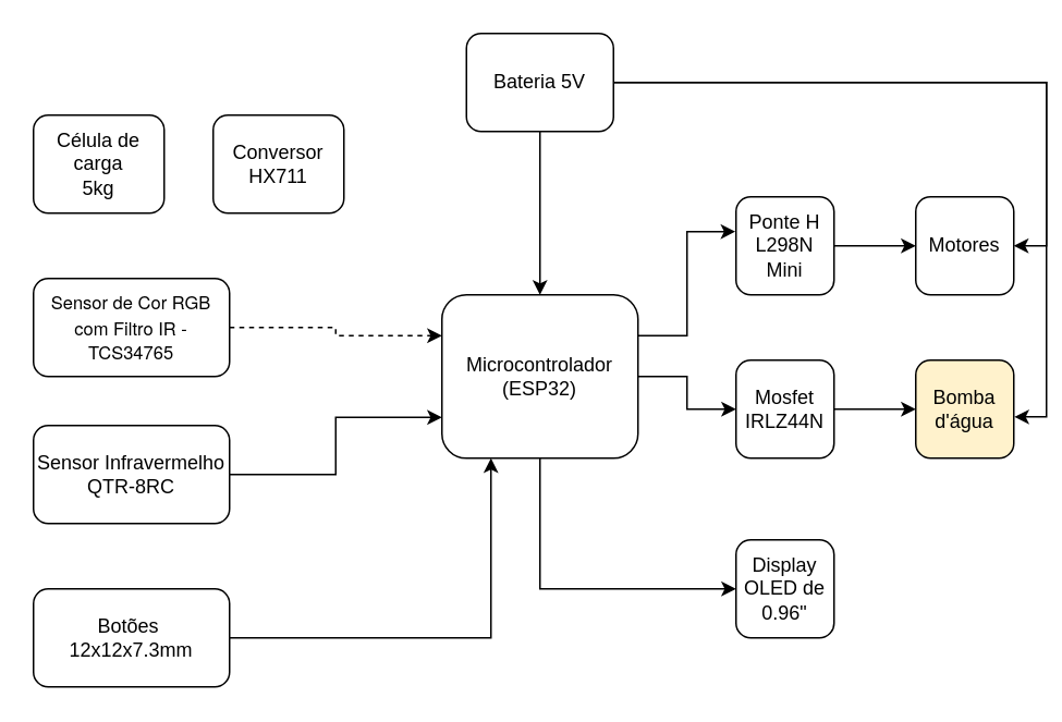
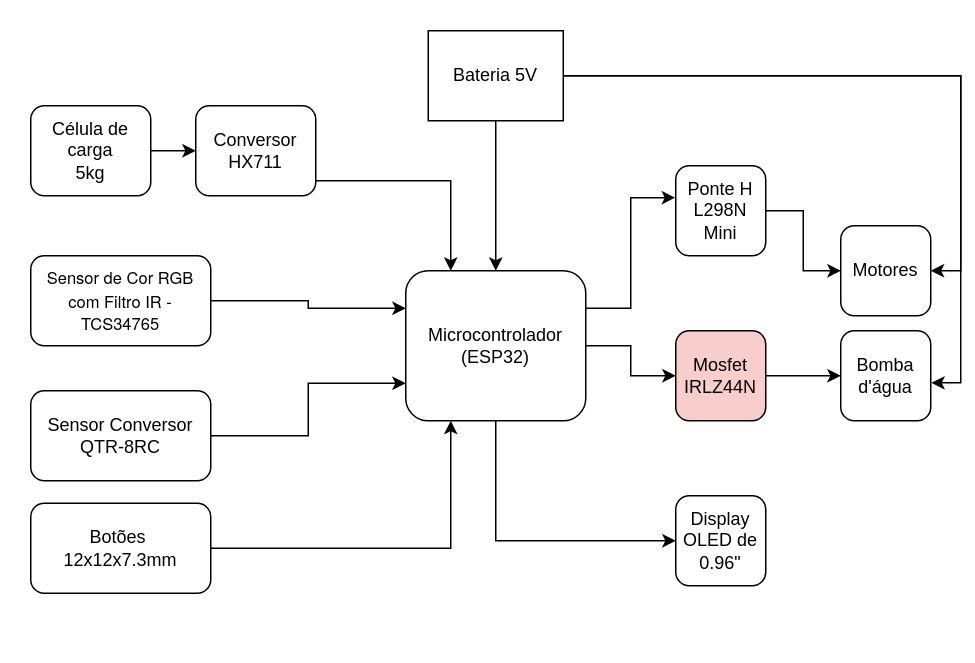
  <mxCell id="0" />
  <mxCell id="1" parent="0" />
  <mxCell id="2" style="edgeStyle=orthogonalEdgeStyle;rounded=0;orthogonalLoop=1;jettySize=auto;html=1;entryX=0;entryY=0.5;entryDx=0;entryDy=0;" edge="1" parent="1" source="4" target="16"><mxGeometry relative="1" as="geometry" /></mxCell>
  <mxCell id="3" style="edgeStyle=orthogonalEdgeStyle;rounded=0;orthogonalLoop=1;jettySize=auto;html=1;entryX=0;entryY=0.5;entryDx=0;entryDy=0;" edge="1" parent="1" source="4" target="22"><mxGeometry relative="1" as="geometry"><Array as="points"><mxPoint x="330" y="360" /></Array></mxGeometry></mxCell>
  <mxCell id="4" value="Microcontrolador&lt;div&gt;(ESP32)&lt;/div&gt;" style="rounded=1;whiteSpace=wrap;html=1;" vertex="1" parent="1"><mxGeometry x="270" y="180" width="120" height="100" as="geometry" /></mxCell>
  <mxCell id="5" style="edgeStyle=orthogonalEdgeStyle;rounded=0;orthogonalLoop=1;jettySize=auto;html=1;entryX=0;entryY=0.75;entryDx=0;entryDy=0;" edge="1" parent="1" source="6" target="4"><mxGeometry relative="1" as="geometry" /></mxCell>
- <mxCell id="6" value="Sensor Infravermelho&lt;div&gt;QTR-8RC&lt;/div&gt;" style="rounded=1;whiteSpace=wrap;html=1;" vertex="1" parent="1"><mxGeometry x="20" y="260" width="120" height="60" as="geometry" /></mxCell>
- <mxCell id="7" style="edgeStyle=orthogonalEdgeStyle;rounded=0;orthogonalLoop=1;jettySize=auto;html=1;entryX=0;entryY=0.25;entryDx=0;entryDy=0;dashed=1;" edge="1" parent="1" source="8" target="4"><mxGeometry relative="1" as="geometry" /></mxCell>
+ <mxCell id="6" value="Sensor Conversor&lt;div&gt;QTR-8RC&lt;/div&gt;" style="rounded=1;whiteSpace=wrap;html=1;" vertex="1" parent="1"><mxGeometry x="20" y="260" width="120" height="60" as="geometry" /></mxCell>
+ <mxCell id="7" style="edgeStyle=orthogonalEdgeStyle;rounded=0;orthogonalLoop=1;jettySize=auto;html=1;entryX=0;entryY=0.25;entryDx=0;entryDy=0;" edge="1" parent="1" source="8" target="4"><mxGeometry relative="1" as="geometry" /></mxCell>
  <mxCell id="8" value="&lt;span style=&quot;font-family: &amp;quot;Helvetica Neue&amp;quot;, Helvetica, Arial, sans-serif; text-align: start; background-color: rgb(255, 255, 255);&quot;&gt;&lt;font style=&quot;font-size: 11px;&quot;&gt;&lt;span style=&quot;&quot; class=&quot;il&quot;&gt;Sensor&lt;/span&gt;&amp;nbsp;de Cor RGB com Filtro IR - TCS34765&lt;/font&gt;&lt;/span&gt;" style="rounded=1;whiteSpace=wrap;html=1;" vertex="1" parent="1"><mxGeometry x="20" y="170" width="120" height="60" as="geometry" /></mxCell>
  <mxCell id="9" style="edgeStyle=orthogonalEdgeStyle;rounded=0;orthogonalLoop=1;jettySize=auto;html=1;exitX=1;exitY=0.5;exitDx=0;exitDy=0;entryX=0.25;entryY=1;entryDx=0;entryDy=0;" edge="1" parent="1" source="10" target="4"><mxGeometry relative="1" as="geometry" /></mxCell>
- <mxCell id="10" value="Botões&amp;nbsp;&lt;div&gt;12x12x7.3mm&lt;/div&gt;" style="rounded=1;whiteSpace=wrap;html=1;" vertex="1" parent="1"><mxGeometry x="20" y="360" width="120" height="60" as="geometry" /></mxCell>
+ <mxCell id="10" value="Botões&amp;nbsp;&lt;div&gt;12x12x7.3mm&lt;/div&gt;" style="rounded=1;whiteSpace=wrap;html=1;" vertex="1" parent="1"><mxGeometry x="20" y="335" width="120" height="60" as="geometry" /></mxCell>
  <mxCell id="11" style="edgeStyle=orthogonalEdgeStyle;rounded=0;orthogonalLoop=1;jettySize=auto;html=1;" edge="1" parent="1" source="12" target="14"><mxGeometry relative="1" as="geometry" /></mxCell>
- <mxCell id="12" value="Ponte H&lt;div&gt;L298N Mini&lt;/div&gt;" style="rounded=1;whiteSpace=wrap;html=1;" vertex="1" parent="1"><mxGeometry x="450" y="120" width="60" height="60" as="geometry" /></mxCell>
+ <mxCell id="12" value="Ponte H&lt;div&gt;L298N Mini&lt;/div&gt;" style="rounded=1;whiteSpace=wrap;html=1;" vertex="1" parent="1"><mxGeometry x="450" y="110" width="60" height="60" as="geometry" /></mxCell>
  <mxCell id="13" style="edgeStyle=orthogonalEdgeStyle;rounded=0;orthogonalLoop=1;jettySize=auto;html=1;exitX=1;exitY=0.25;exitDx=0;exitDy=0;entryX=-0.006;entryY=0.355;entryDx=0;entryDy=0;entryPerimeter=0;" edge="1" parent="1" source="4" target="12"><mxGeometry relative="1" as="geometry" /></mxCell>
- <mxCell id="14" value="Motores" style="rounded=1;whiteSpace=wrap;html=1;" vertex="1" parent="1"><mxGeometry x="560" y="120" width="60" height="60" as="geometry" /></mxCell>
+ <mxCell id="14" value="Motores" style="rounded=1;whiteSpace=wrap;html=1;" vertex="1" parent="1"><mxGeometry x="560" y="150" width="60" height="60" as="geometry" /></mxCell>
  <mxCell id="15" style="edgeStyle=orthogonalEdgeStyle;rounded=0;orthogonalLoop=1;jettySize=auto;html=1;entryX=0;entryY=0.5;entryDx=0;entryDy=0;" edge="1" parent="1" source="16" target="20"><mxGeometry relative="1" as="geometry" /></mxCell>
- <mxCell id="16" value="Mosfet&lt;div&gt;IRLZ44N&lt;/div&gt;" style="rounded=1;whiteSpace=wrap;html=1;" vertex="1" parent="1"><mxGeometry x="450" y="220" width="60" height="60" as="geometry" /></mxCell>
+ <mxCell id="16" value="Mosfet&lt;div&gt;IRLZ44N&lt;/div&gt;" style="rounded=1;whiteSpace=wrap;html=1;fillColor=#f8cecc;" vertex="1" parent="1"><mxGeometry x="450" y="220" width="60" height="60" as="geometry" /></mxCell>
  <mxCell id="17" style="edgeStyle=orthogonalEdgeStyle;rounded=0;orthogonalLoop=1;jettySize=auto;html=1;entryX=0.5;entryY=0;entryDx=0;entryDy=0;" edge="1" parent="1" source="19" target="4"><mxGeometry relative="1" as="geometry" /></mxCell>
  <mxCell id="18" style="edgeStyle=orthogonalEdgeStyle;rounded=0;orthogonalLoop=1;jettySize=auto;html=1;entryX=1;entryY=0.5;entryDx=0;entryDy=0;" edge="1" parent="1" source="19" target="14"><mxGeometry relative="1" as="geometry" /></mxCell>
- <mxCell id="19" value="Bateria 5V" style="rounded=1;whiteSpace=wrap;html=1;" vertex="1" parent="1"><mxGeometry x="285" y="20" width="90" height="60" as="geometry" /></mxCell>
- <mxCell id="20" value="Bomba&lt;div&gt;d'água&lt;/div&gt;" style="rounded=1;whiteSpace=wrap;html=1;fillColor=#fff2cc;" vertex="1" parent="1"><mxGeometry x="560" y="220" width="60" height="60" as="geometry" /></mxCell>
+ <mxCell id="19" value="Bateria 5V" style="whiteSpace=wrap;html=1;rounded=0;" vertex="1" parent="1"><mxGeometry x="285" y="20" width="90" height="60" as="geometry" /></mxCell>
+ <mxCell id="20" value="Bomba&lt;div&gt;d'água&lt;/div&gt;" style="rounded=1;whiteSpace=wrap;html=1;" vertex="1" parent="1"><mxGeometry x="560" y="220" width="60" height="60" as="geometry" /></mxCell>
  <mxCell id="21" style="edgeStyle=orthogonalEdgeStyle;rounded=0;orthogonalLoop=1;jettySize=auto;html=1;entryX=1.005;entryY=0.579;entryDx=0;entryDy=0;entryPerimeter=0;" edge="1" parent="1" source="19" target="20"><mxGeometry relative="1" as="geometry" /></mxCell>
  <mxCell id="22" value="Display&lt;div&gt;OLED de 0.96&quot;&lt;/div&gt;" style="rounded=1;whiteSpace=wrap;html=1;" vertex="1" parent="1"><mxGeometry x="450" y="330" width="60" height="60" as="geometry" /></mxCell>
+ <mxCell id="23" value="" style="edgeStyle=orthogonalEdgeStyle;rounded=0;orthogonalLoop=1;jettySize=auto;html=1;" edge="1" parent="1" source="24" target="26"><mxGeometry relative="1" as="geometry" /></mxCell>
  <mxCell id="24" value="Célula de carga&lt;div&gt;5kg&lt;/div&gt;" style="rounded=1;whiteSpace=wrap;html=1;" vertex="1" parent="1"><mxGeometry x="20" y="70" width="80" height="60" as="geometry" /></mxCell>
+ <mxCell id="25" style="edgeStyle=orthogonalEdgeStyle;rounded=0;orthogonalLoop=1;jettySize=auto;html=1;entryX=0.25;entryY=0;entryDx=0;entryDy=0;" edge="1" parent="1" source="26" target="4"><mxGeometry relative="1" as="geometry"><Array as="points"><mxPoint x="180" y="120" /><mxPoint x="300" y="120" /></Array></mxGeometry></mxCell>
  <mxCell id="26" value="Conversor HX711" style="rounded=1;whiteSpace=wrap;html=1;" vertex="1" parent="1"><mxGeometry x="130" y="70" width="80" height="60" as="geometry" /></mxCell>
